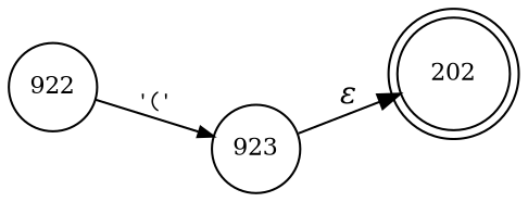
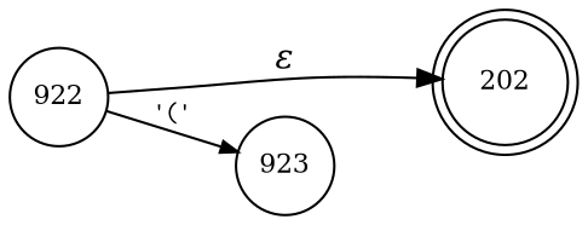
  digraph {
    rankdir=LR
    node [fixedsize=true fontsize=11 shape=circle peripheries=1]
    n1 [label=202 shape=doublecircle width=.6 peripheries=""]
    n2 [label=922 width=.55]
    n3 [label=923 width=.55]
    n2 -> n3 [arrowhead=normal arrowsize=.7 fontname=Courier fontsize=11 label="'('"]
-   n3 -> n1 [fontname="Times-Italic" label="&epsilon;"]
+   n2 -> n1 [fontname="Times-Italic" label="&epsilon;"]
  }
